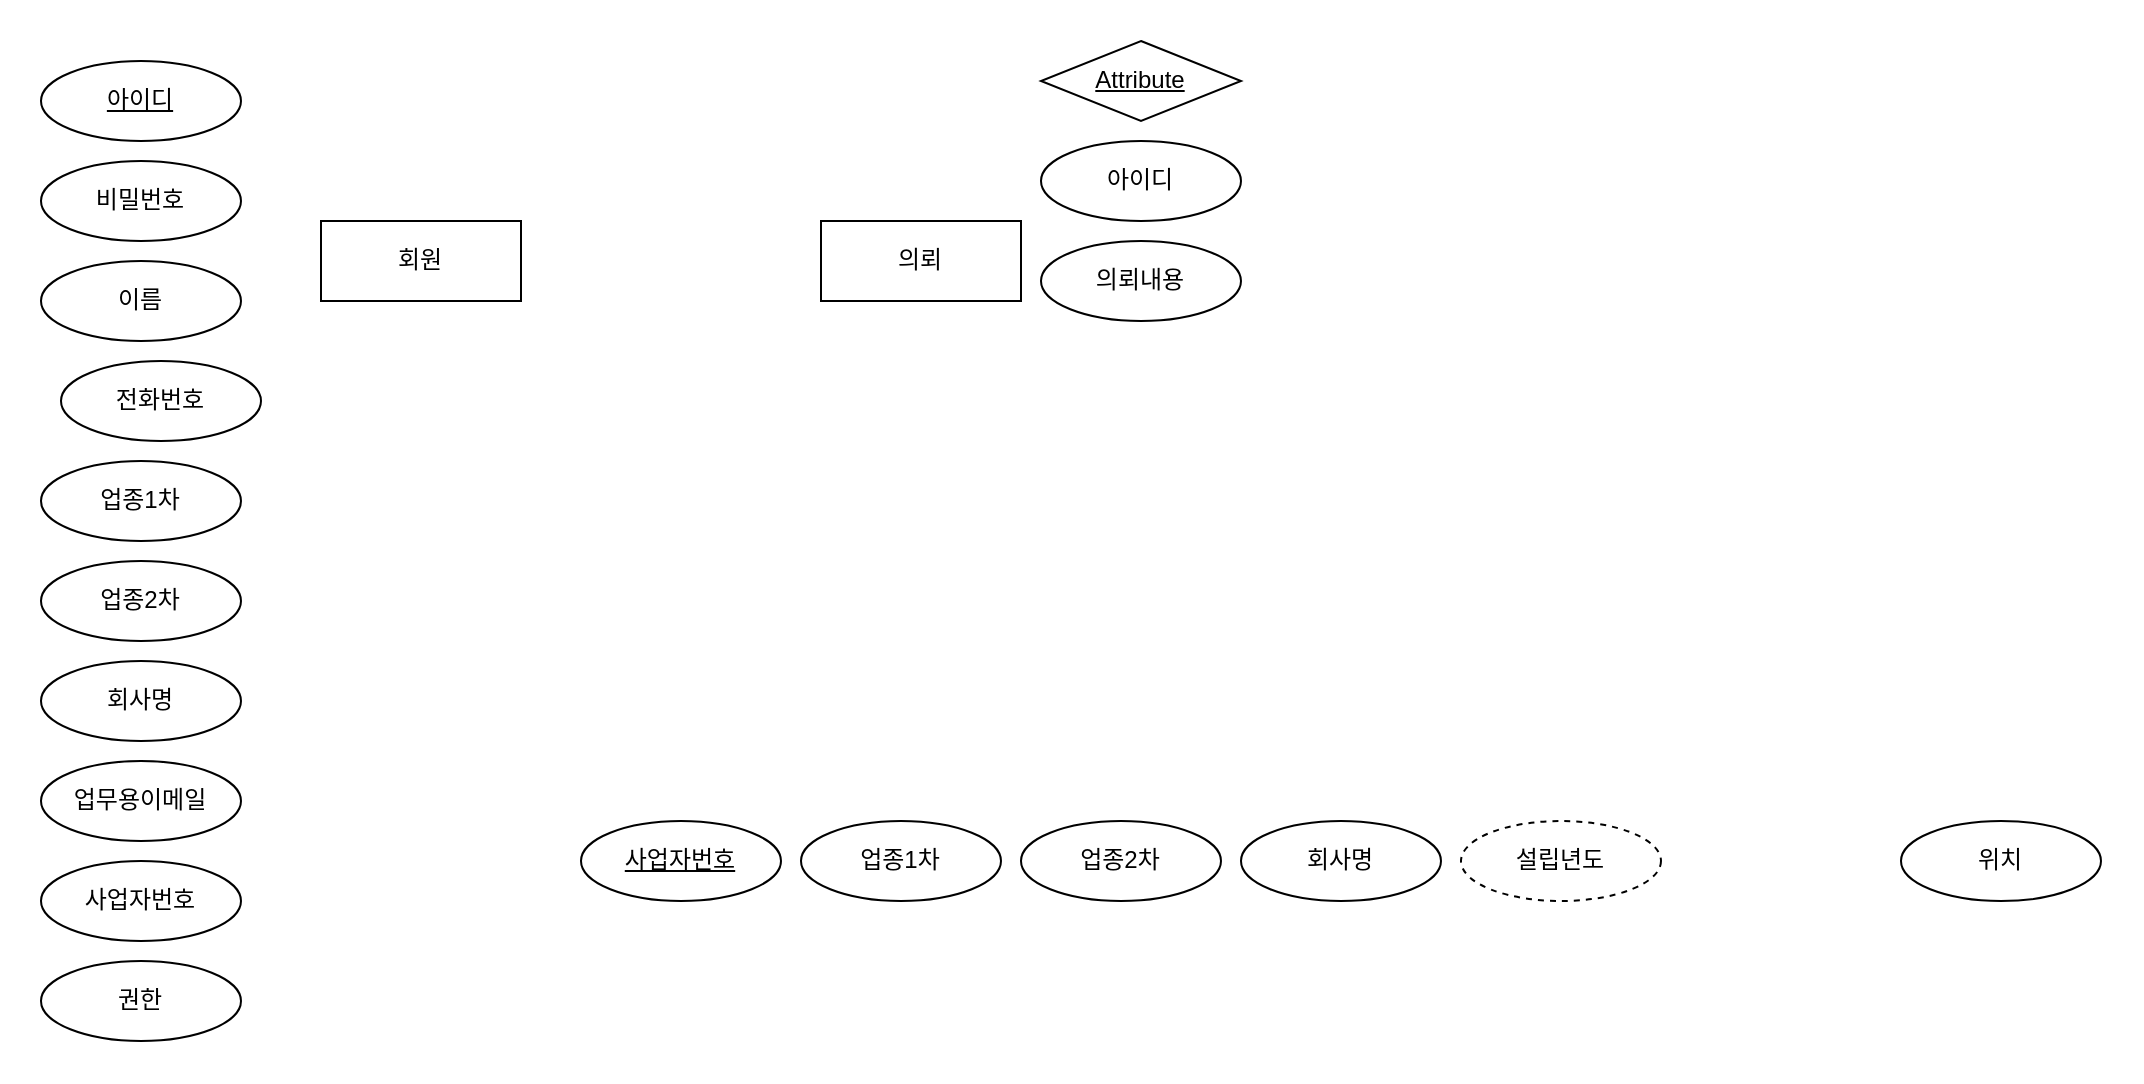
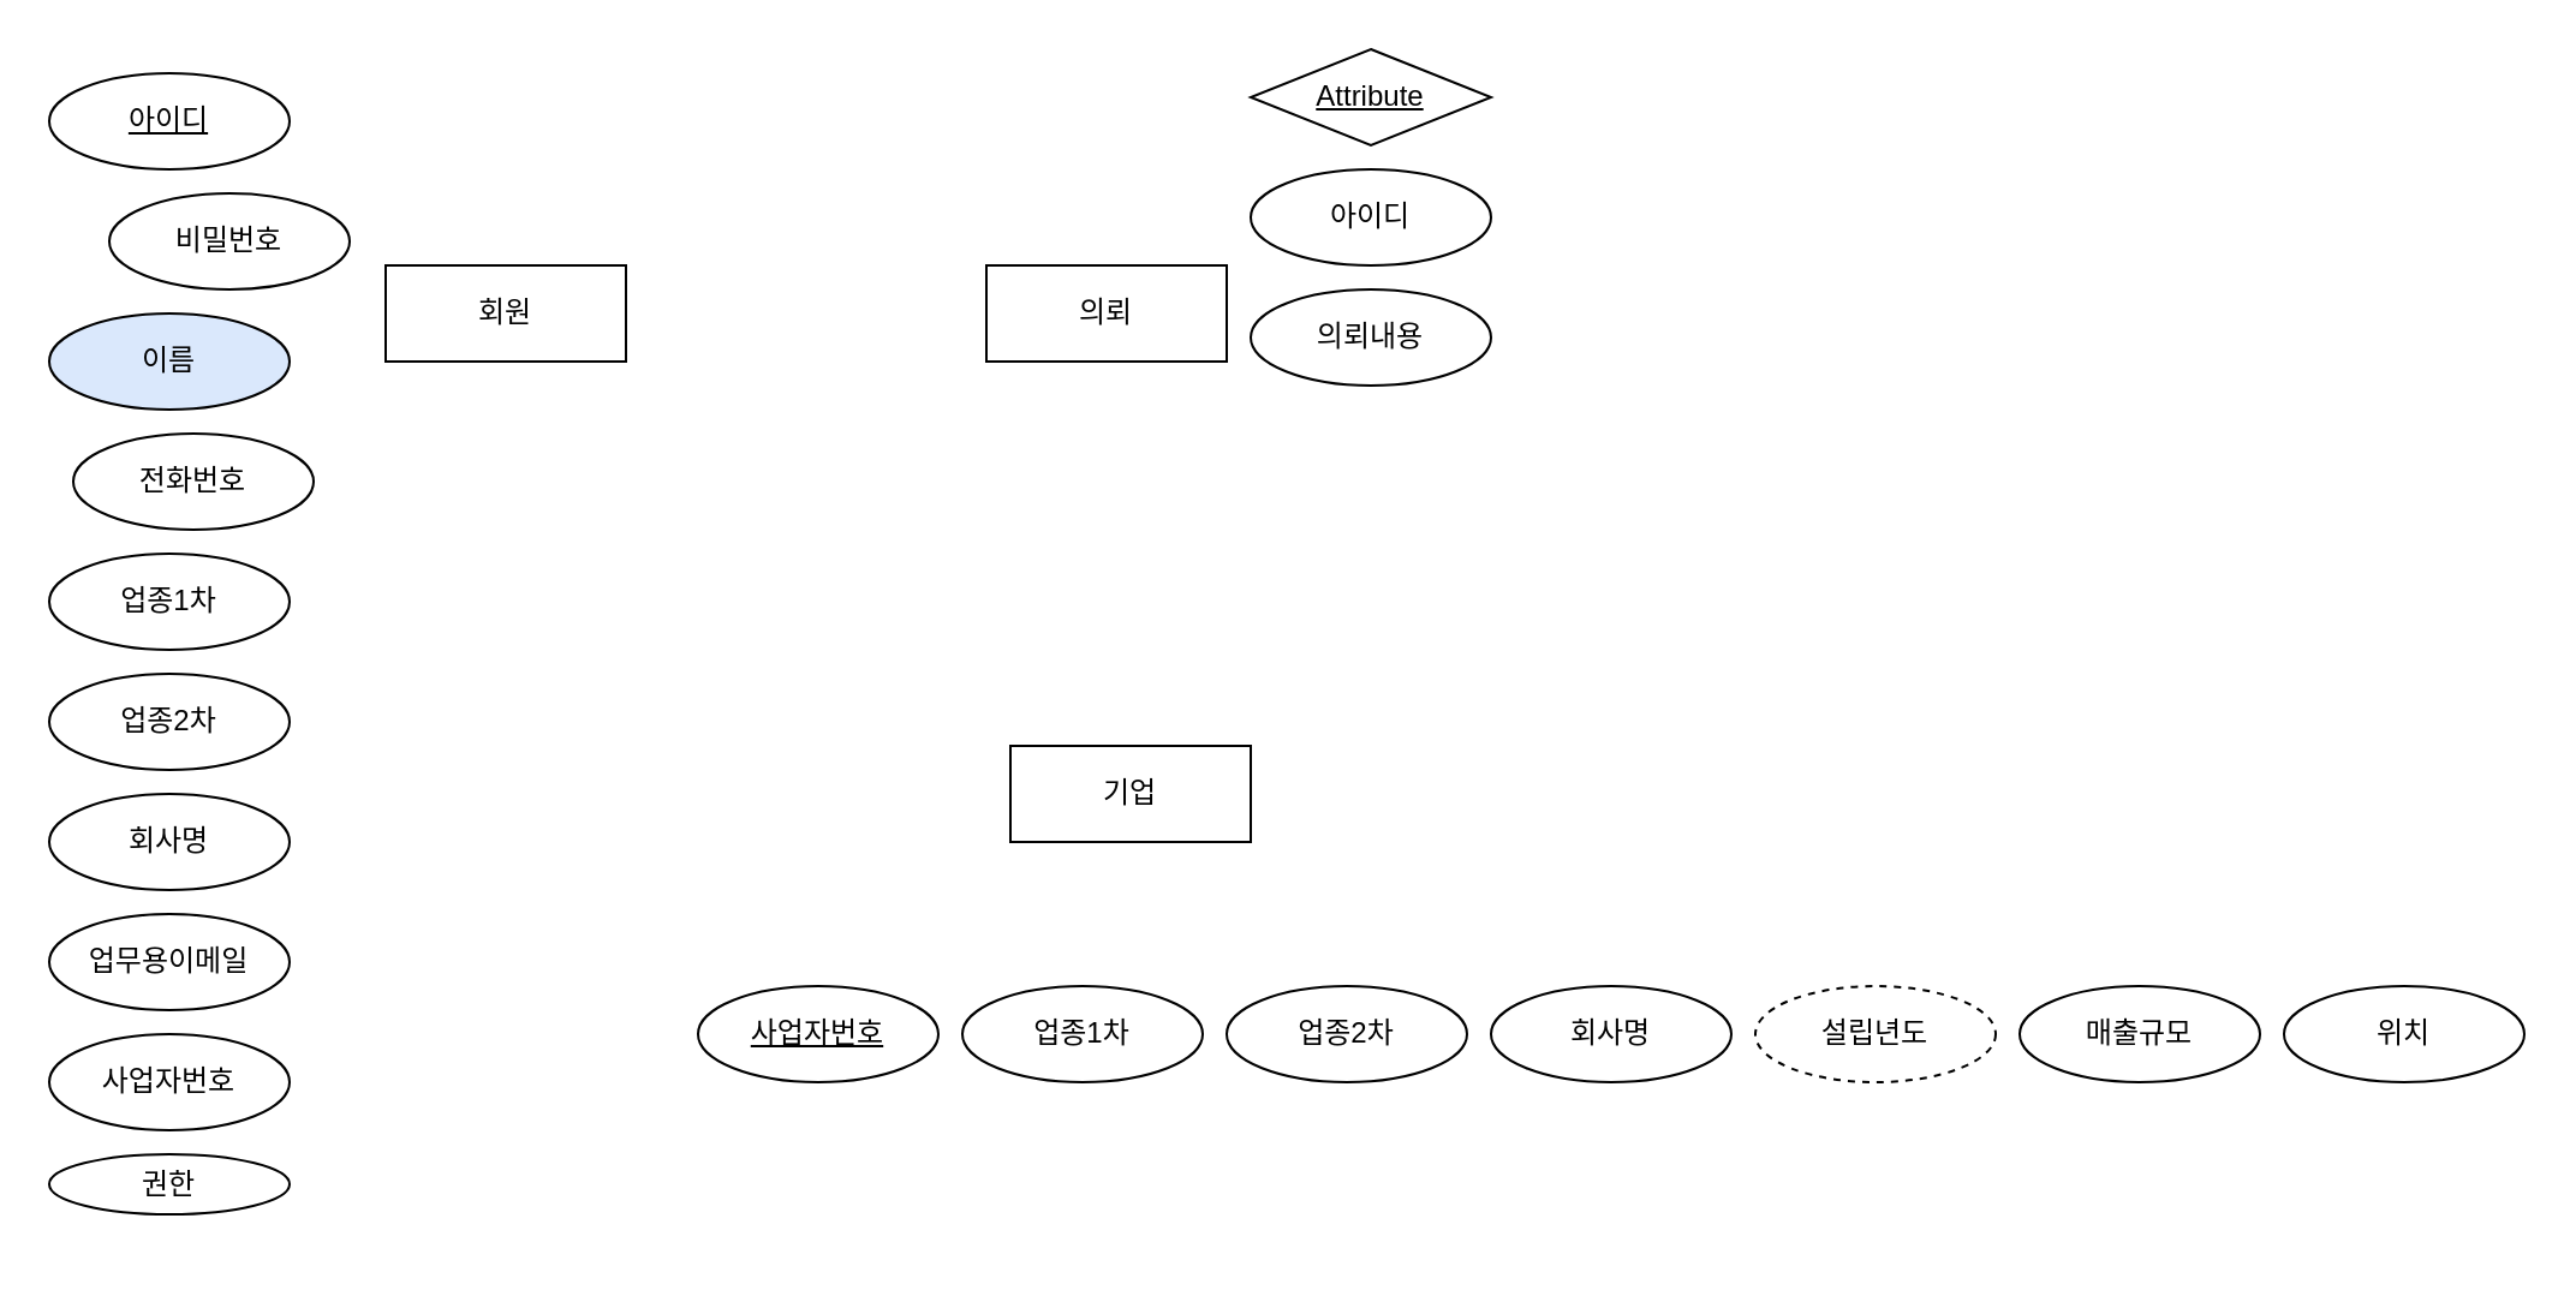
  <mxCell id="0" />
  <mxCell id="1" parent="0" />
  <mxCell id="2" value="회원" style="whiteSpace=wrap;html=1;align=center;" vertex="1" parent="1"><mxGeometry x="160" y="110" width="100" height="40" as="geometry" /></mxCell>
+ <mxCell id="3" value="기업" style="whiteSpace=wrap;html=1;align=center;" vertex="1" parent="1"><mxGeometry x="420" y="310" width="100" height="40" as="geometry" /></mxCell>
  <mxCell id="4" value="의뢰" style="whiteSpace=wrap;html=1;align=center;" vertex="1" parent="1"><mxGeometry x="410" y="110" width="100" height="40" as="geometry" /></mxCell>
  <mxCell id="5" value="아이디" style="ellipse;whiteSpace=wrap;html=1;align=center;fontStyle=4;" vertex="1" parent="1"><mxGeometry x="20" y="30" width="100" height="40" as="geometry" /></mxCell>
  <mxCell id="6" value="Attribute" style="rhombus;whiteSpace=wrap;html=1;align=center;fontStyle=4;" vertex="1" parent="1"><mxGeometry x="520" y="20" width="100" height="40" as="geometry" /></mxCell>
  <mxCell id="7" value="사업자번호" style="ellipse;whiteSpace=wrap;html=1;align=center;fontStyle=4;" vertex="1" parent="1"><mxGeometry x="290" y="410" width="100" height="40" as="geometry" /></mxCell>
- <mxCell id="8" value="비밀번호" style="ellipse;whiteSpace=wrap;html=1;align=center;" vertex="1" parent="1"><mxGeometry x="20" y="80" width="100" height="40" as="geometry" /></mxCell>
- <mxCell id="9" value="이름" style="ellipse;whiteSpace=wrap;html=1;align=center;" vertex="1" parent="1"><mxGeometry x="20" y="130" width="100" height="40" as="geometry" /></mxCell>
+ <mxCell id="8" value="비밀번호" style="ellipse;whiteSpace=wrap;html=1;align=center;" vertex="1" parent="1"><mxGeometry x="45" y="80" width="100" height="40" as="geometry" /></mxCell>
+ <mxCell id="9" value="이름" style="ellipse;whiteSpace=wrap;html=1;align=center;fillColor=#dae8fc;" vertex="1" parent="1"><mxGeometry x="20" y="130" width="100" height="40" as="geometry" /></mxCell>
  <mxCell id="10" value="업종2차" style="ellipse;whiteSpace=wrap;html=1;align=center;" vertex="1" parent="1"><mxGeometry x="20" y="280" width="100" height="40" as="geometry" /></mxCell>
  <mxCell id="11" value="업종1차" style="ellipse;whiteSpace=wrap;html=1;align=center;" vertex="1" parent="1"><mxGeometry x="20" y="230" width="100" height="40" as="geometry" /></mxCell>
  <mxCell id="12" value="전화번호" style="ellipse;whiteSpace=wrap;html=1;align=center;" vertex="1" parent="1"><mxGeometry x="30" y="180" width="100" height="40" as="geometry" /></mxCell>
  <mxCell id="13" value="회사명" style="ellipse;whiteSpace=wrap;html=1;align=center;" vertex="1" parent="1"><mxGeometry x="20" y="330" width="100" height="40" as="geometry" /></mxCell>
  <mxCell id="14" value="업무용이메일" style="ellipse;whiteSpace=wrap;html=1;align=center;" vertex="1" parent="1"><mxGeometry x="20" y="380" width="100" height="40" as="geometry" /></mxCell>
  <mxCell id="15" value="사업자번호" style="ellipse;whiteSpace=wrap;html=1;align=center;" vertex="1" parent="1"><mxGeometry x="20" y="430" width="100" height="40" as="geometry" /></mxCell>
- <mxCell id="16" value="권한" style="ellipse;whiteSpace=wrap;html=1;align=center;" vertex="1" parent="1"><mxGeometry x="20" y="480" width="100" height="40" as="geometry" /></mxCell>
+ <mxCell id="16" value="권한" style="ellipse;whiteSpace=wrap;html=1;align=center;" vertex="1" parent="1"><mxGeometry x="20" y="480" width="100" height="25" as="geometry" /></mxCell>
  <mxCell id="17" value="업종2차" style="ellipse;whiteSpace=wrap;html=1;align=center;" vertex="1" parent="1"><mxGeometry x="510" y="410" width="100" height="40" as="geometry" /></mxCell>
  <mxCell id="18" value="업종1차" style="ellipse;whiteSpace=wrap;html=1;align=center;" vertex="1" parent="1"><mxGeometry x="400" y="410" width="100" height="40" as="geometry" /></mxCell>
  <mxCell id="19" value="회사명" style="ellipse;whiteSpace=wrap;html=1;align=center;" vertex="1" parent="1"><mxGeometry x="620" y="410" width="100" height="40" as="geometry" /></mxCell>
  <mxCell id="20" value="설립년도" style="ellipse;whiteSpace=wrap;html=1;align=center;dashed=1;" vertex="1" parent="1"><mxGeometry x="730" y="410" width="100" height="40" as="geometry" /></mxCell>
+ <mxCell id="21" value="매출규모" style="ellipse;whiteSpace=wrap;html=1;align=center;" vertex="1" parent="1"><mxGeometry x="840" y="410" width="100" height="40" as="geometry" /></mxCell>
  <mxCell id="22" value="위치" style="ellipse;whiteSpace=wrap;html=1;align=center;" vertex="1" parent="1"><mxGeometry x="950" y="410" width="100" height="40" as="geometry" /></mxCell>
  <mxCell id="23" value="아이디" style="ellipse;whiteSpace=wrap;html=1;align=center;" vertex="1" parent="1"><mxGeometry x="520" y="70" width="100" height="40" as="geometry" /></mxCell>
  <mxCell id="24" value="의뢰내용" style="ellipse;whiteSpace=wrap;html=1;align=center;" vertex="1" parent="1"><mxGeometry x="520" y="120" width="100" height="40" as="geometry" /></mxCell>
